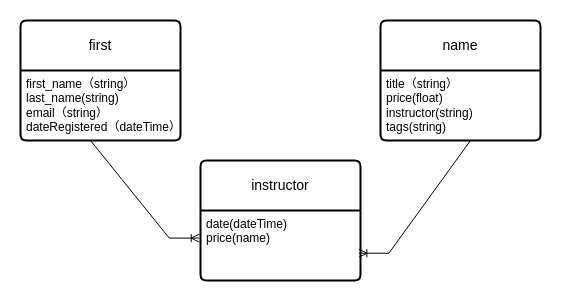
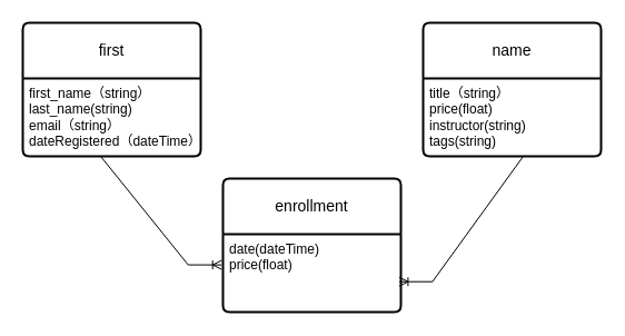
  <mxCell id="0" />
  <mxCell id="1" parent="0" />
  <mxCell id="2" value="first" style="swimlane;childLayout=stackLayout;horizontal=1;startSize=50;horizontalStack=0;rounded=1;fontSize=14;fontStyle=0;strokeWidth=2;resizeParent=0;resizeLast=1;shadow=0;dashed=0;align=center;arcSize=4;whiteSpace=wrap;html=1;" vertex="1" parent="1"><mxGeometry x="20" y="20" width="160" height="120" as="geometry" /></mxCell>
  <mxCell id="3" value="first_name（string）&lt;br&gt;last_name(string)&lt;br&gt;email（string）&lt;br&gt;dateRegistered（dateTime）" style="align=left;strokeColor=none;fillColor=none;spacingLeft=4;fontSize=12;verticalAlign=top;resizable=0;rotatable=0;part=1;html=1;" vertex="1" parent="2"><mxGeometry y="50" width="160" height="70" as="geometry" /></mxCell>
  <mxCell id="4" value="name" style="swimlane;childLayout=stackLayout;horizontal=1;startSize=50;horizontalStack=0;rounded=1;fontSize=14;fontStyle=0;strokeWidth=2;resizeParent=0;resizeLast=1;shadow=0;dashed=0;align=center;arcSize=4;whiteSpace=wrap;html=1;" vertex="1" parent="1"><mxGeometry x="380" y="20" width="160" height="120" as="geometry" /></mxCell>
  <mxCell id="5" value="title（string）&lt;br&gt;price(float)&lt;br&gt;instructor(string)&lt;br&gt;tags(string)" style="align=left;strokeColor=none;fillColor=none;spacingLeft=4;fontSize=12;verticalAlign=top;resizable=0;rotatable=0;part=1;html=1;" vertex="1" parent="4"><mxGeometry y="50" width="160" height="70" as="geometry" /></mxCell>
- <mxCell id="6" value="instructor" style="swimlane;childLayout=stackLayout;horizontal=1;startSize=50;horizontalStack=0;rounded=1;fontSize=14;fontStyle=0;strokeWidth=2;resizeParent=0;resizeLast=1;shadow=0;dashed=0;align=center;arcSize=4;whiteSpace=wrap;html=1;" vertex="1" parent="1"><mxGeometry x="200" y="160" width="160" height="120" as="geometry" /></mxCell>
- <mxCell id="7" value="date(dateTime)&lt;br&gt;price(name)" style="align=left;strokeColor=none;fillColor=none;spacingLeft=4;fontSize=12;verticalAlign=top;resizable=0;rotatable=0;part=1;html=1;" vertex="1" parent="6"><mxGeometry y="50" width="160" height="70" as="geometry" /></mxCell>
+ <mxCell id="6" value="enrollment" style="swimlane;childLayout=stackLayout;horizontal=1;startSize=50;horizontalStack=0;rounded=1;fontSize=14;fontStyle=0;strokeWidth=2;resizeParent=0;resizeLast=1;shadow=0;dashed=0;align=center;arcSize=4;whiteSpace=wrap;html=1;" vertex="1" parent="1"><mxGeometry x="200" y="160" width="160" height="120" as="geometry" /></mxCell>
+ <mxCell id="7" value="date(dateTime)&lt;br&gt;price(float)" style="align=left;strokeColor=none;fillColor=none;spacingLeft=4;fontSize=12;verticalAlign=top;resizable=0;rotatable=0;part=1;html=1;" vertex="1" parent="6"><mxGeometry y="50" width="160" height="70" as="geometry" /></mxCell>
  <mxCell id="8" value="" style="edgeStyle=entityRelationEdgeStyle;fontSize=12;html=1;endArrow=ERoneToMany;rounded=0;entryX=-0.008;entryY=0.394;entryDx=0;entryDy=0;entryPerimeter=0;exitX=0.25;exitY=1;exitDx=0;exitDy=0;" edge="1" parent="1" source="3" target="7"><mxGeometry width="100" height="100" relative="1" as="geometry"><mxPoint x="60" y="290" as="sourcePoint" /><mxPoint x="160" y="190" as="targetPoint" /></mxGeometry></mxCell>
  <mxCell id="9" value="" style="edgeStyle=entityRelationEdgeStyle;fontSize=12;html=1;endArrow=ERoneToMany;rounded=0;exitX=0.75;exitY=1;exitDx=0;exitDy=0;entryX=0.99;entryY=0.61;entryDx=0;entryDy=0;entryPerimeter=0;" edge="1" parent="1" source="5" target="7"><mxGeometry width="100" height="100" relative="1" as="geometry"><mxPoint x="370" y="310" as="sourcePoint" /><mxPoint x="470" y="210" as="targetPoint" /></mxGeometry></mxCell>
